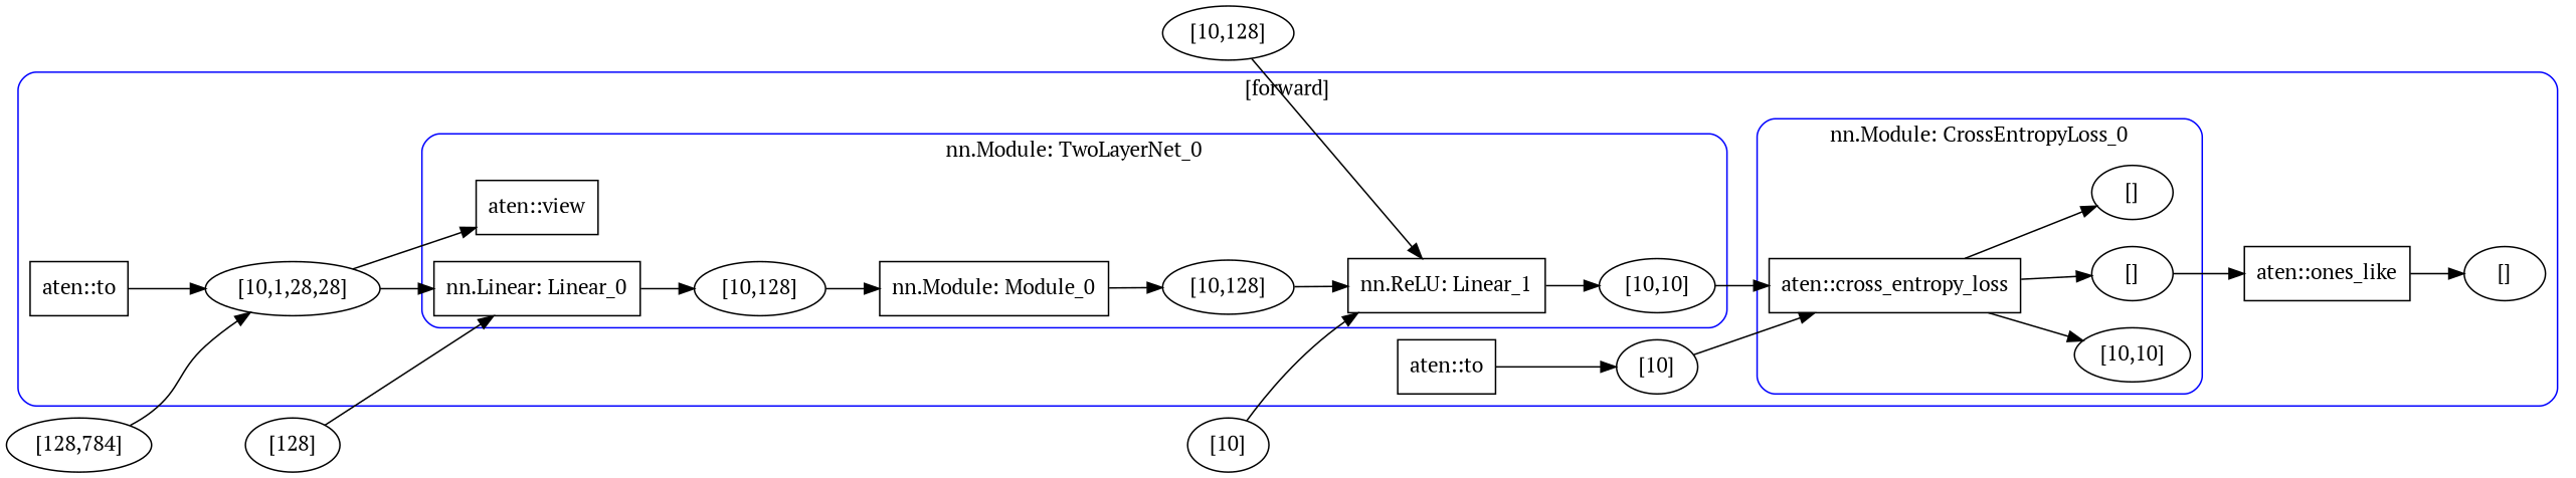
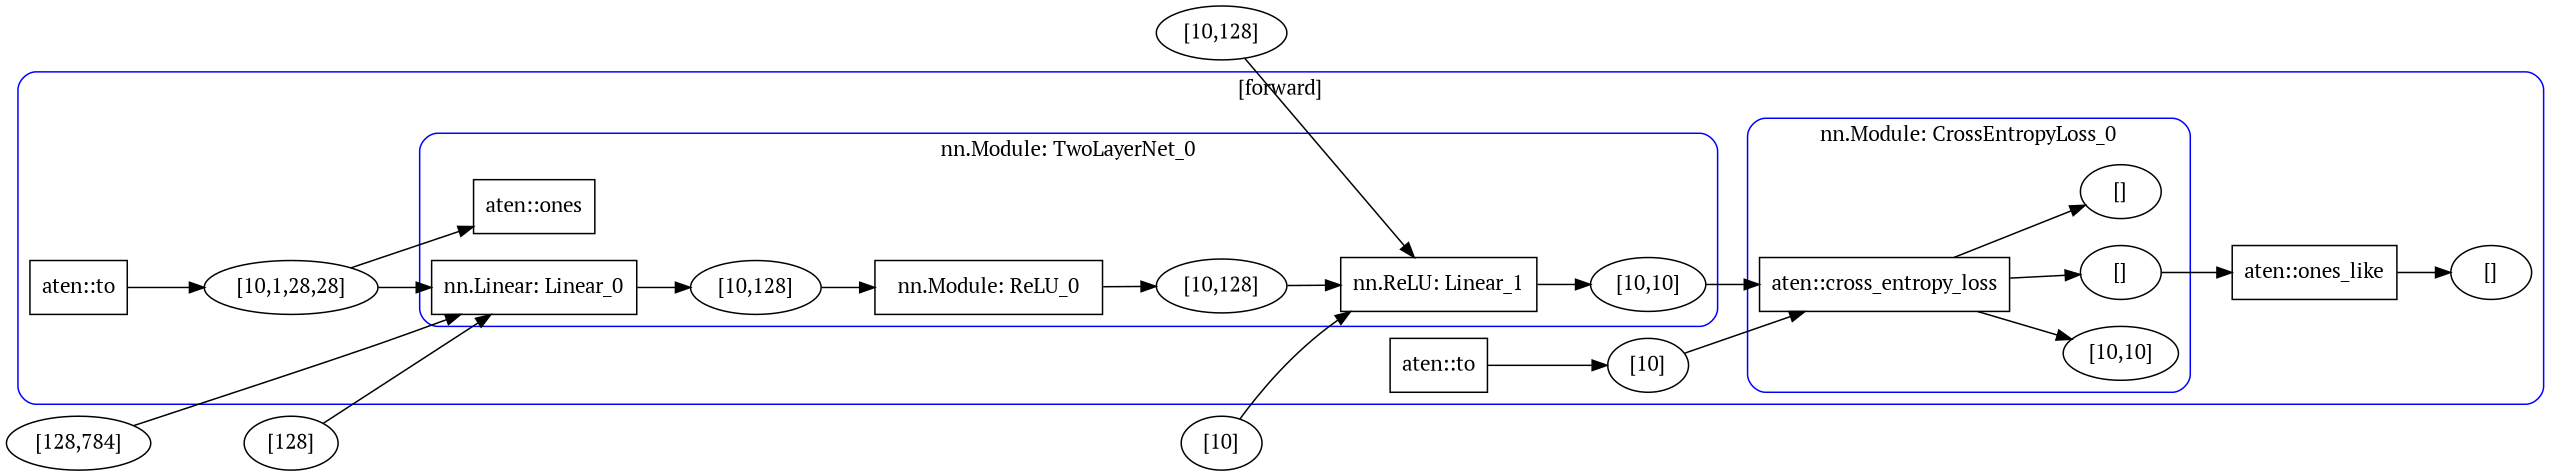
  digraph {
    fontname="PT Serif"
    rankdir=LR
    node [fontname="PT Serif" shape=ellipse]
    edge [fontname="PT Serif"]
-   n1 [label="aten::view" shape=box]
+   n1 [label="aten::ones" shape=box]
    n2 [label="nn.Linear: Linear_0" shape=box]
-   n3 [label="nn.Module: Module_0" shape=box]
+   n3 [label="nn.Module: ReLU_0" shape=box]
    n4 [label="nn.ReLU: Linear_1" shape=box]
    n5 [label="[10,128]"]
    n6 [label="[10,128]"]
    n7 [label="[10,10]"]
    n8 [label="aten::cross_entropy_loss" shape=box]
    n9 [label="[10,10]"]
    n10 [label="[]"]
    n11 [label="[]"]
    n12 [label="aten::to" shape=box]
    n13 [label="aten::to" shape=box]
    n14 [label="aten::ones_like" shape=box]
    n15 [label="[10,1,28,28]"]
    n16 [label="[10]"]
    n17 [label="[]"]
    n18 [label="[128,784]"]
    n19 [label="[128]"]
    n20 [label="[10,128]"]
    n21 [label="[10]"]
    subgraph cluster_1 {
      color=blue
      label="[forward]"
      style=rounded
      n12
      n13
      n14
      n15
      n16
      n17
      subgraph cluster_2 {
        color=blue
        label="nn.Module: TwoLayerNet_0"
        style=rounded
        n1
        n2
        n3
        n4
        n5
        n6
        n7
      }
      subgraph cluster_3 {
        color=blue
        label="nn.Module: CrossEntropyLoss_0"
        style=rounded
        n8
        n9
        n10
        n11
      }
    }
    n2 -> n5
    n3 -> n6
    n4 -> n7
    n5 -> n3
    n6 -> n4
    n7 -> n8
    n8 -> n9
    n8 -> n10
    n8 -> n11
    n10 -> n14
    n12 -> n15
    n13 -> n16
    n14 -> n17
    n15 -> n1
    n15 -> n2
    n16 -> n8
-   n18 -> n15
+   n18 -> n2
    n19 -> n2
    n20 -> n4
    n21 -> n4
  }
